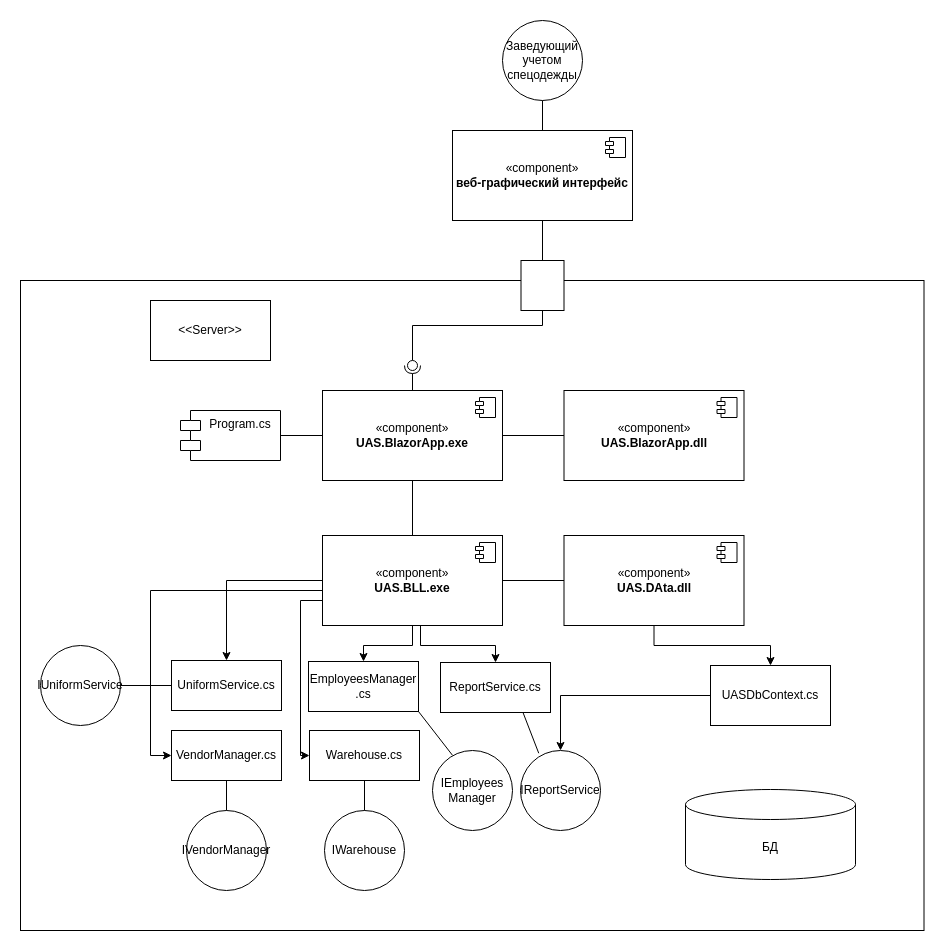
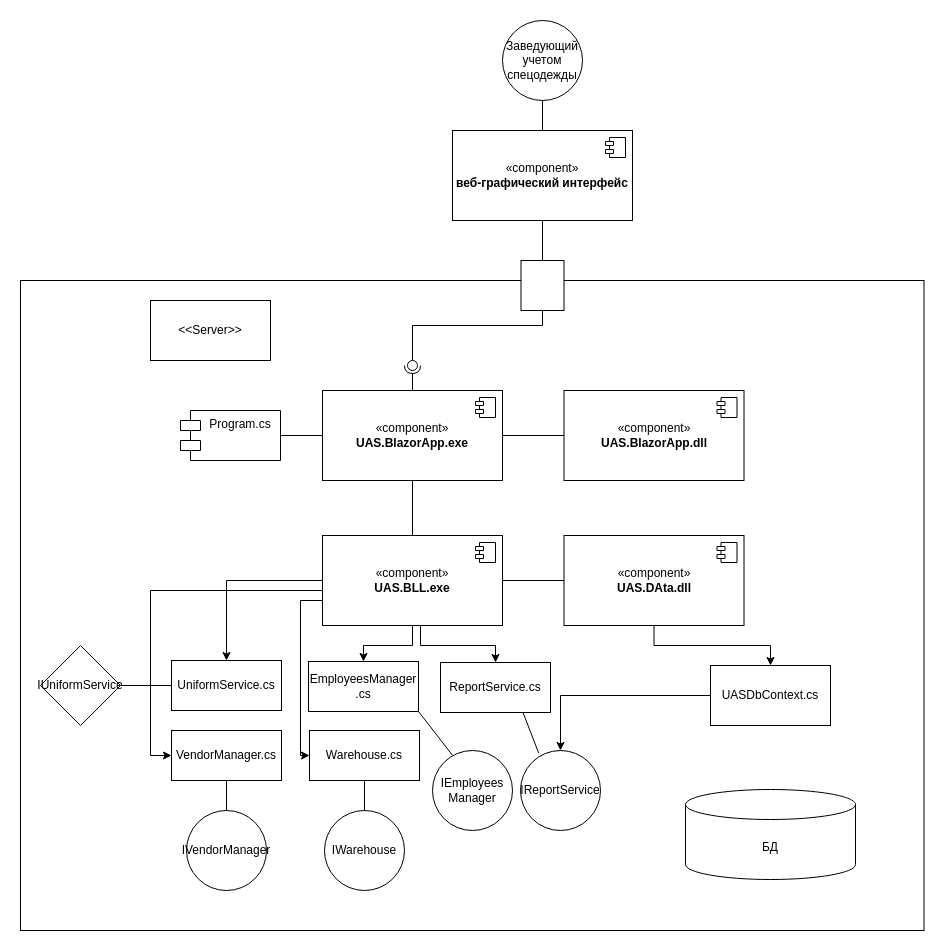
  <mxCell id="0" />
  <mxCell id="1" parent="0" />
  <mxCell id="2" value="Заведующий&lt;br&gt;учетом&lt;br&gt;спецодежды" style="ellipse;whiteSpace=wrap;html=1;aspect=fixed;" parent="1" vertex="1"><mxGeometry x="502" y="20" width="80" height="80" as="geometry" /></mxCell>
  <mxCell id="3" value="" style="endArrow=none;html=1;rounded=0;entryX=0.5;entryY=1;entryDx=0;entryDy=0;exitX=0.5;exitY=0;exitDx=0;exitDy=0;" parent="1" source="8" target="2" edge="1"><mxGeometry width="50" height="50" relative="1" as="geometry"><mxPoint x="523.5" y="-150" as="sourcePoint" /><mxPoint x="520" y="30" as="targetPoint" /></mxGeometry></mxCell>
  <mxCell id="4" value="" style="html=1;whiteSpace=wrap;" parent="1" vertex="1"><mxGeometry x="20" y="280" width="903.5" height="650" as="geometry" /></mxCell>
  <mxCell id="5" value="" style="rounded=0;whiteSpace=wrap;html=1;" parent="1" vertex="1"><mxGeometry x="520.5" y="260" width="43" height="50" as="geometry" /></mxCell>
  <mxCell id="6" value="" style="endArrow=none;html=1;rounded=0;entryX=0.5;entryY=1;entryDx=0;entryDy=0;exitX=0.5;exitY=0;exitDx=0;exitDy=0;" parent="1" source="5" target="8" edge="1"><mxGeometry width="50" height="50" relative="1" as="geometry"><mxPoint x="540" y="-30" as="sourcePoint" /><mxPoint x="542" y="220" as="targetPoint" /></mxGeometry></mxCell>
  <mxCell id="7" value="&amp;lt;&amp;lt;Server&amp;gt;&amp;gt;" style="rounded=0;whiteSpace=wrap;html=1;" parent="1" vertex="1"><mxGeometry x="150" y="300" width="120" height="60" as="geometry" /></mxCell>
  <mxCell id="8" value="«component»&lt;br&gt;&lt;b&gt;веб-графический интерфейс&lt;/b&gt;" style="html=1;dropTarget=0;whiteSpace=wrap;" parent="1" vertex="1"><mxGeometry x="452" y="130" width="180" height="90" as="geometry" /></mxCell>
  <mxCell id="9" value="" style="shape=module;jettyWidth=8;jettyHeight=4;" parent="8" vertex="1"><mxGeometry x="1" width="20" height="20" relative="1" as="geometry"><mxPoint x="-27" y="7" as="offset" /></mxGeometry></mxCell>
  <mxCell id="10" value="«component»&lt;br&gt;&lt;b&gt;UAS.BlazorApp.exe&lt;/b&gt;" style="html=1;dropTarget=0;whiteSpace=wrap;" parent="1" vertex="1"><mxGeometry x="322" y="390" width="180" height="90" as="geometry" /></mxCell>
  <mxCell id="11" value="" style="shape=module;jettyWidth=8;jettyHeight=4;" parent="10" vertex="1"><mxGeometry x="1" width="20" height="20" relative="1" as="geometry"><mxPoint x="-27" y="7" as="offset" /></mxGeometry></mxCell>
  <mxCell id="12" value="«component»&lt;br&gt;&lt;b style=&quot;border-color: var(--border-color);&quot;&gt;UAS.BlazorApp.dll&lt;/b&gt;" style="html=1;dropTarget=0;whiteSpace=wrap;" parent="1" vertex="1"><mxGeometry x="563.5" y="390" width="180" height="90" as="geometry" /></mxCell>
  <mxCell id="13" value="" style="shape=module;jettyWidth=8;jettyHeight=4;" parent="12" vertex="1"><mxGeometry x="1" width="20" height="20" relative="1" as="geometry"><mxPoint x="-27" y="7" as="offset" /></mxGeometry></mxCell>
  <mxCell id="14" value="" style="endArrow=none;html=1;rounded=0;entryX=0;entryY=0.5;entryDx=0;entryDy=0;exitX=1;exitY=0.5;exitDx=0;exitDy=0;" parent="1" source="10" target="12" edge="1"><mxGeometry width="50" height="50" relative="1" as="geometry"><mxPoint x="530" y="390" as="sourcePoint" /><mxPoint x="580" y="340" as="targetPoint" /></mxGeometry></mxCell>
  <mxCell id="15" value="" style="rounded=0;orthogonalLoop=1;jettySize=auto;html=1;endArrow=none;endFill=0;sketch=0;sourcePerimeterSpacing=0;targetPerimeterSpacing=0;exitX=0.5;exitY=1;exitDx=0;exitDy=0;" parent="1" source="5" target="17" edge="1"><mxGeometry relative="1" as="geometry"><mxPoint x="412" y="325" as="sourcePoint" /><Array as="points"><mxPoint x="542" y="325" /><mxPoint x="412" y="325" /></Array></mxGeometry></mxCell>
  <mxCell id="16" value="" style="rounded=0;orthogonalLoop=1;jettySize=auto;html=1;endArrow=halfCircle;endFill=0;entryX=0.5;entryY=0.5;endSize=6;strokeWidth=1;sketch=0;exitX=0.5;exitY=0;exitDx=0;exitDy=0;" parent="1" source="10" target="17" edge="1"><mxGeometry relative="1" as="geometry"><mxPoint x="452" y="365" as="sourcePoint" /></mxGeometry></mxCell>
  <mxCell id="17" value="" style="ellipse;whiteSpace=wrap;html=1;align=center;aspect=fixed;resizable=0;points=[];outlineConnect=0;sketch=0;" parent="1" vertex="1"><mxGeometry x="407" y="360" width="10" height="10" as="geometry" /></mxCell>
  <mxCell id="18" style="edgeStyle=orthogonalEdgeStyle;rounded=0;orthogonalLoop=1;jettySize=auto;html=1;entryX=0.5;entryY=0;entryDx=0;entryDy=0;" parent="1" source="23" target="32" edge="1"><mxGeometry relative="1" as="geometry" /></mxCell>
  <mxCell id="19" style="edgeStyle=orthogonalEdgeStyle;rounded=0;orthogonalLoop=1;jettySize=auto;html=1;entryX=0;entryY=0.5;entryDx=0;entryDy=0;" parent="1" source="23" target="34" edge="1"><mxGeometry relative="1" as="geometry"><Array as="points"><mxPoint x="150" y="590" /><mxPoint x="150" y="755" /></Array></mxGeometry></mxCell>
  <mxCell id="20" style="edgeStyle=orthogonalEdgeStyle;rounded=0;orthogonalLoop=1;jettySize=auto;html=1;entryX=0.5;entryY=0;entryDx=0;entryDy=0;" parent="1" source="23" target="33" edge="1"><mxGeometry relative="1" as="geometry" /></mxCell>
  <mxCell id="21" style="edgeStyle=orthogonalEdgeStyle;rounded=0;orthogonalLoop=1;jettySize=auto;html=1;" parent="1" source="23" target="35" edge="1"><mxGeometry relative="1" as="geometry"><Array as="points"><mxPoint x="300" y="600" /><mxPoint x="300" y="755" /></Array></mxGeometry></mxCell>
  <mxCell id="22" style="edgeStyle=orthogonalEdgeStyle;rounded=0;orthogonalLoop=1;jettySize=auto;html=1;entryX=0.5;entryY=0;entryDx=0;entryDy=0;" parent="1" source="23" target="36" edge="1"><mxGeometry relative="1" as="geometry"><Array as="points"><mxPoint x="420" y="645" /><mxPoint x="495" y="645" /></Array></mxGeometry></mxCell>
  <mxCell id="23" value="«component»&lt;br&gt;&lt;b&gt;UAS.BLL.exe&lt;/b&gt;" style="html=1;dropTarget=0;whiteSpace=wrap;" parent="1" vertex="1"><mxGeometry x="322" y="535" width="180" height="90" as="geometry" /></mxCell>
  <mxCell id="24" value="" style="shape=module;jettyWidth=8;jettyHeight=4;" parent="23" vertex="1"><mxGeometry x="1" width="20" height="20" relative="1" as="geometry"><mxPoint x="-27" y="7" as="offset" /></mxGeometry></mxCell>
  <mxCell id="25" style="edgeStyle=orthogonalEdgeStyle;rounded=0;orthogonalLoop=1;jettySize=auto;html=1;entryX=0.5;entryY=0;entryDx=0;entryDy=0;" parent="1" source="26" target="48" edge="1"><mxGeometry relative="1" as="geometry" /></mxCell>
  <mxCell id="26" value="«component»&lt;br&gt;&lt;b&gt;UAS.DAta.dll&lt;/b&gt;" style="html=1;dropTarget=0;whiteSpace=wrap;" parent="1" vertex="1"><mxGeometry x="563.5" y="535" width="180" height="90" as="geometry" /></mxCell>
  <mxCell id="27" value="" style="shape=module;jettyWidth=8;jettyHeight=4;" parent="26" vertex="1"><mxGeometry x="1" width="20" height="20" relative="1" as="geometry"><mxPoint x="-27" y="7" as="offset" /></mxGeometry></mxCell>
  <mxCell id="28" value="Program.cs" style="shape=module;align=left;spacingLeft=20;align=center;verticalAlign=top;whiteSpace=wrap;html=1;" parent="1" vertex="1"><mxGeometry x="180" y="410" width="100" height="50" as="geometry" /></mxCell>
  <mxCell id="29" value="" style="endArrow=none;html=1;rounded=0;entryX=0;entryY=0.5;entryDx=0;entryDy=0;exitX=1;exitY=0.5;exitDx=0;exitDy=0;" parent="1" source="28" target="10" edge="1"><mxGeometry width="50" height="50" relative="1" as="geometry"><mxPoint x="512" y="445" as="sourcePoint" /><mxPoint x="573" y="445" as="targetPoint" /></mxGeometry></mxCell>
  <mxCell id="30" value="" style="endArrow=none;html=1;rounded=0;entryX=0.5;entryY=0;entryDx=0;entryDy=0;exitX=0.5;exitY=1;exitDx=0;exitDy=0;" parent="1" source="10" target="23" edge="1"><mxGeometry width="50" height="50" relative="1" as="geometry"><mxPoint x="522" y="455" as="sourcePoint" /><mxPoint x="583" y="455" as="targetPoint" /></mxGeometry></mxCell>
  <mxCell id="31" value="" style="endArrow=none;html=1;rounded=0;entryX=0;entryY=0.5;entryDx=0;entryDy=0;exitX=1;exitY=0.5;exitDx=0;exitDy=0;" parent="1" source="23" target="26" edge="1"><mxGeometry width="50" height="50" relative="1" as="geometry"><mxPoint x="532" y="465" as="sourcePoint" /><mxPoint x="593" y="465" as="targetPoint" /></mxGeometry></mxCell>
  <mxCell id="32" value="UniformService.cs" style="html=1;whiteSpace=wrap;" parent="1" vertex="1"><mxGeometry x="171" y="660" width="110" height="50" as="geometry" /></mxCell>
  <mxCell id="33" value="EmployeesManager&lt;br&gt;.cs" style="html=1;whiteSpace=wrap;" parent="1" vertex="1"><mxGeometry x="308" y="661" width="110" height="50" as="geometry" /></mxCell>
  <mxCell id="34" value="VendorManager.cs" style="html=1;whiteSpace=wrap;" parent="1" vertex="1"><mxGeometry x="171" y="730" width="110" height="50" as="geometry" /></mxCell>
  <mxCell id="35" value="Warehouse.cs" style="html=1;whiteSpace=wrap;" parent="1" vertex="1"><mxGeometry x="309" y="730" width="110" height="50" as="geometry" /></mxCell>
  <mxCell id="36" value="ReportService.cs" style="html=1;whiteSpace=wrap;" parent="1" vertex="1"><mxGeometry x="440" y="662" width="110" height="50" as="geometry" /></mxCell>
  <mxCell id="37" value="IVendorManager" style="ellipse;whiteSpace=wrap;html=1;aspect=fixed;" parent="1" vertex="1"><mxGeometry x="186" y="810" width="80" height="80" as="geometry" /></mxCell>
  <mxCell id="38" value="" style="endArrow=none;html=1;rounded=0;exitX=0.5;exitY=0;exitDx=0;exitDy=0;entryX=0.5;entryY=1;entryDx=0;entryDy=0;" parent="1" source="37" target="34" edge="1"><mxGeometry width="50" height="50" relative="1" as="geometry"><mxPoint x="400" y="830" as="sourcePoint" /><mxPoint x="450" y="780" as="targetPoint" /></mxGeometry></mxCell>
  <mxCell id="39" value="IWarehouse" style="ellipse;whiteSpace=wrap;html=1;aspect=fixed;" parent="1" vertex="1"><mxGeometry x="324" y="810" width="80" height="80" as="geometry" /></mxCell>
  <mxCell id="40" value="" style="endArrow=none;html=1;rounded=0;entryX=0.5;entryY=1;entryDx=0;entryDy=0;exitX=0.5;exitY=0;exitDx=0;exitDy=0;" parent="1" source="39" target="35" edge="1"><mxGeometry width="50" height="50" relative="1" as="geometry"><mxPoint x="390" y="840" as="sourcePoint" /><mxPoint x="440" y="790" as="targetPoint" /></mxGeometry></mxCell>
  <mxCell id="41" value="IReportService" style="ellipse;whiteSpace=wrap;html=1;aspect=fixed;" parent="1" vertex="1"><mxGeometry x="520" y="750" width="80" height="80" as="geometry" /></mxCell>
  <mxCell id="42" value="" style="endArrow=none;html=1;rounded=0;entryX=0.75;entryY=1;entryDx=0;entryDy=0;exitX=0.228;exitY=0.034;exitDx=0;exitDy=0;exitPerimeter=0;" parent="1" source="41" target="36" edge="1"><mxGeometry width="50" height="50" relative="1" as="geometry"><mxPoint x="440" y="820" as="sourcePoint" /><mxPoint x="490" y="770" as="targetPoint" /></mxGeometry></mxCell>
- <mxCell id="43" value="IUniformService" style="ellipse;whiteSpace=wrap;html=1;aspect=fixed;" parent="1" vertex="1"><mxGeometry x="40" y="645" width="80" height="80" as="geometry" /></mxCell>
+ <mxCell id="43" value="IUniformService" style="rhombus;whiteSpace=wrap;html=1;aspect=fixed;" parent="1" vertex="1"><mxGeometry x="40" y="645" width="80" height="80" as="geometry" /></mxCell>
  <mxCell id="44" value="" style="endArrow=none;html=1;rounded=0;entryX=0;entryY=0.5;entryDx=0;entryDy=0;exitX=1;exitY=0.5;exitDx=0;exitDy=0;" parent="1" source="43" target="32" edge="1"><mxGeometry width="50" height="50" relative="1" as="geometry"><mxPoint x="220" y="760" as="sourcePoint" /><mxPoint x="270" y="710" as="targetPoint" /></mxGeometry></mxCell>
  <mxCell id="45" value="IEmployees&lt;br&gt;Manager" style="ellipse;whiteSpace=wrap;html=1;aspect=fixed;" parent="1" vertex="1"><mxGeometry x="432" y="750" width="80" height="80" as="geometry" /></mxCell>
  <mxCell id="46" value="" style="endArrow=none;html=1;rounded=0;entryX=1;entryY=1;entryDx=0;entryDy=0;exitX=0.25;exitY=0.06;exitDx=0;exitDy=0;exitPerimeter=0;" parent="1" source="45" target="33" edge="1"><mxGeometry width="50" height="50" relative="1" as="geometry"><mxPoint x="460" y="810" as="sourcePoint" /><mxPoint x="510" y="760" as="targetPoint" /></mxGeometry></mxCell>
  <mxCell id="47" style="edgeStyle=orthogonalEdgeStyle;rounded=0;orthogonalLoop=1;jettySize=auto;html=1;" parent="1" source="48" target="41" edge="1"><mxGeometry relative="1" as="geometry" /></mxCell>
  <mxCell id="48" value="UASDbContext.cs" style="rounded=0;whiteSpace=wrap;html=1;" parent="1" vertex="1"><mxGeometry x="710" y="665" width="120" height="60" as="geometry" /></mxCell>
  <mxCell id="49" value="БД" style="shape=cylinder3;whiteSpace=wrap;html=1;boundedLbl=1;backgroundOutline=1;size=15;" parent="1" vertex="1"><mxGeometry x="685" y="789" width="170" height="90" as="geometry" /></mxCell>
